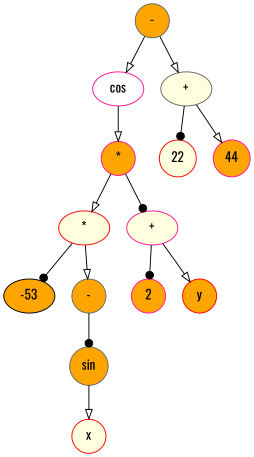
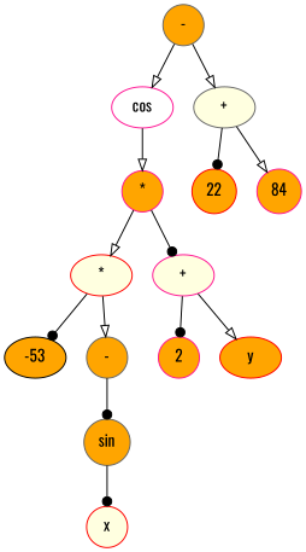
  digraph {
    fontname=Oswald
    node [color=deeppink fillcolor=orange fontname=Oswald shape=circle style=filled]
    edge [arrowhead=onormal fontname=Oswald]
    n1 [color=gray40 label="-"]
    n2 [fillcolor=white label=cos shape=ellipse]
    n3 [color=gray40 fillcolor=lightyellow label="+" shape=ellipse]
    n4 [label="*"]
-   n5 [color=red fillcolor=lightyellow label=22]
-   n6 [label=44]
+   n5 [color=red label=22]
+   n6 [label=84]
    n7 [color=red fillcolor=lightyellow label="*" shape=ellipse]
    n8 [fillcolor=lightyellow label="+" shape=ellipse]
    n9 [color=black label=-53 shape=ellipse]
    n10 [color=gray40 label="-"]
    n11 [label=2]
-   n12 [color=red label=y]
+   n12 [color=red label=y shape=ellipse]
    n13 [color=gray40 label=sin]
    n14 [color=red fillcolor=lightyellow label=x]
    n1 -> n2
    n1 -> n3
    n2 -> n4
    n3 -> n5 [arrowhead=dot]
    n3 -> n6
    n4 -> n7
    n4 -> n8 [arrowhead=dot]
    n7 -> n9 [arrowhead=dot]
    n7 -> n10
    n8 -> n11 [arrowhead=dot]
    n8 -> n12
    n10 -> n13 [arrowhead=dot]
-   n13 -> n14
+   n13 -> n14 [arrowhead=dot]
  }
